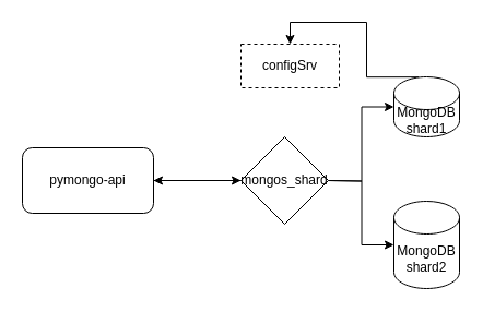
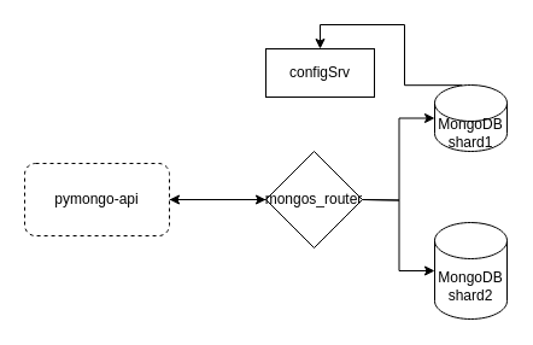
  <mxCell id="0" />
  <mxCell id="1" parent="0" />
  <mxCell id="2" style="edgeStyle=orthogonalEdgeStyle;rounded=0;orthogonalLoop=1;jettySize=auto;html=1;entryX=0.5;entryY=0;entryDx=0;entryDy=0;exitX=0.377;exitY=0.003;exitDx=0;exitDy=0;exitPerimeter=0;" edge="1" parent="1" source="3" target="10"><mxGeometry relative="1" as="geometry"><Array as="points"><mxPoint x="335" y="70" /><mxPoint x="335" y="20" /><mxPoint x="265" y="20" /></Array></mxGeometry></mxCell>
  <mxCell id="3" value="MongoDB&lt;div&gt;shard1&lt;/div&gt;" style="shape=cylinder3;whiteSpace=wrap;html=1;boundedLbl=1;backgroundOutline=1;size=15;" parent="1" vertex="1"><mxGeometry x="360" y="70" width="60" height="55" as="geometry" /></mxCell>
  <mxCell id="4" style="edgeStyle=orthogonalEdgeStyle;rounded=0;orthogonalLoop=1;jettySize=auto;html=1;entryX=0;entryY=0.5;entryDx=0;entryDy=0;" edge="1" parent="1" source="5"><mxGeometry relative="1" as="geometry"><mxPoint x="220" y="165" as="targetPoint" /></mxGeometry></mxCell>
- <mxCell id="5" value="pymongo-api" style="rounded=1;whiteSpace=wrap;html=1;" parent="1" vertex="1"><mxGeometry x="20" y="135" width="120" height="60" as="geometry" /></mxCell>
+ <mxCell id="5" value="pymongo-api" style="rounded=1;whiteSpace=wrap;html=1;dashed=1;" parent="1" vertex="1"><mxGeometry x="20" y="135" width="120" height="60" as="geometry" /></mxCell>
  <mxCell id="6" value="MongoDB&lt;div&gt;shard2&lt;/div&gt;" style="shape=cylinder3;whiteSpace=wrap;html=1;boundedLbl=1;backgroundOutline=1;size=15;" vertex="1" parent="1"><mxGeometry x="360" y="184" width="60" height="80" as="geometry" /></mxCell>
  <mxCell id="7" style="edgeStyle=orthogonalEdgeStyle;rounded=0;orthogonalLoop=1;jettySize=auto;html=1;exitX=1;exitY=0.5;exitDx=0;exitDy=0;entryX=0;entryY=0.5;entryDx=0;entryDy=0;entryPerimeter=0;" edge="1" parent="1" target="3"><mxGeometry relative="1" as="geometry"><mxPoint x="300" y="165" as="sourcePoint" /></mxGeometry></mxCell>
  <mxCell id="8" style="edgeStyle=orthogonalEdgeStyle;rounded=0;orthogonalLoop=1;jettySize=auto;html=1;entryX=0;entryY=0.5;entryDx=0;entryDy=0;entryPerimeter=0;" edge="1" parent="1" target="6"><mxGeometry relative="1" as="geometry"><mxPoint x="300" y="165" as="sourcePoint" /></mxGeometry></mxCell>
- <mxCell id="9" value="mongos_shard" style="rhombus;whiteSpace=wrap;html=1;" vertex="1" parent="1"><mxGeometry x="220" y="125" width="80" height="80" as="geometry" /></mxCell>
- <mxCell id="10" value="configSrv" style="rounded=0;whiteSpace=wrap;html=1;dashed=1;" vertex="1" parent="1"><mxGeometry x="220" y="40" width="90" height="40" as="geometry" /></mxCell>
+ <mxCell id="9" value="mongos_router" style="rhombus;whiteSpace=wrap;html=1;" vertex="1" parent="1"><mxGeometry x="220" y="125" width="80" height="80" as="geometry" /></mxCell>
+ <mxCell id="10" value="configSrv" style="rounded=0;whiteSpace=wrap;html=1;" vertex="1" parent="1"><mxGeometry x="220" y="40" width="90" height="40" as="geometry" /></mxCell>
  <mxCell id="11" style="edgeStyle=orthogonalEdgeStyle;rounded=0;orthogonalLoop=1;jettySize=auto;html=1;" edge="1" parent="1" source="9" target="5"><mxGeometry relative="1" as="geometry" /></mxCell>
